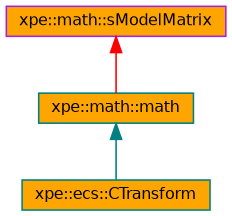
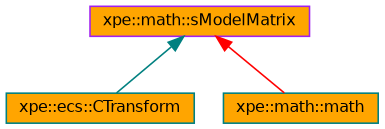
  digraph {
    node [color=teal fillcolor=orange fontname=Helvetica fontsize=10 shape=box style=filled]
    edge [dir=back fontname=Helvetica fontsize=10 labelfontname=Helvetica labelfontsize=10 style=solid]
    n1 [fontcolor=black height=0.2 label="xpe::ecs::CTransform" width=0.4]
    n2 [height=0.2 label="xpe::math::math" width=0.4]
    n3 [color=purple height=0.2 label="xpe::math::sModelMatrix" width=0.4]
-   n2 -> n1 [color=teal]
+   n3 -> n1 [color=teal]
    n3 -> n2 [color=red]
  }
